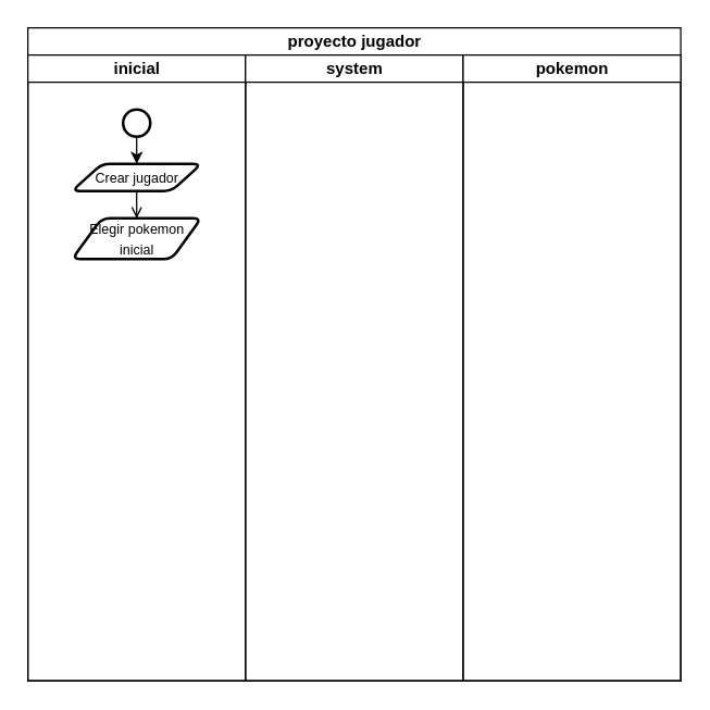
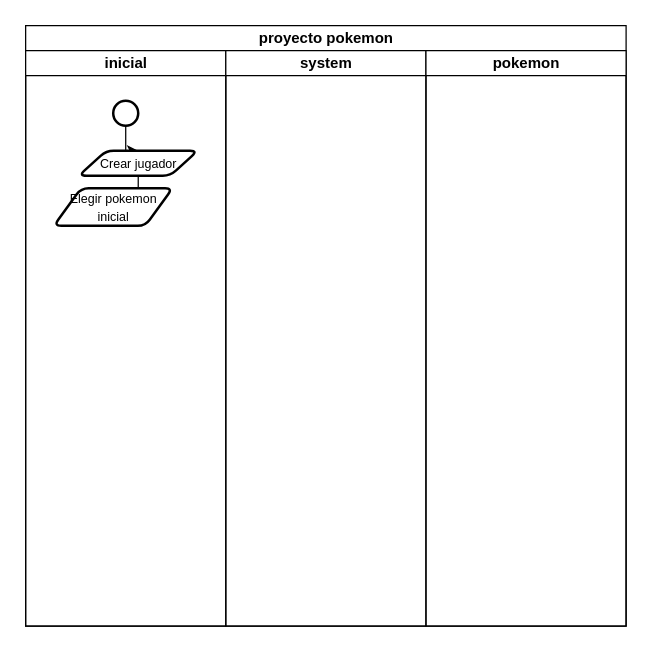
  <mxCell id="0" />
  <mxCell id="1" parent="0" />
- <mxCell id="2" value="proyecto jugador" style="swimlane;childLayout=stackLayout;resizeParent=1;resizeParentMax=0;startSize=20;html=1;" vertex="1" parent="1"><mxGeometry x="20" y="20" width="480" height="480" as="geometry" /></mxCell>
+ <mxCell id="2" value="proyecto pokemon" style="swimlane;childLayout=stackLayout;resizeParent=1;resizeParentMax=0;startSize=20;html=1;" vertex="1" parent="1"><mxGeometry x="20" y="20" width="480" height="480" as="geometry" /></mxCell>
  <mxCell id="3" value="inicial" style="swimlane;startSize=20;html=1;" vertex="1" parent="2"><mxGeometry y="20" width="160" height="460" as="geometry" /></mxCell>
  <mxCell id="4" style="edgeStyle=orthogonalEdgeStyle;rounded=0;orthogonalLoop=1;jettySize=auto;html=1;entryX=0.5;entryY=0;entryDx=0;entryDy=0;" edge="1" parent="3" source="5" target="7"><mxGeometry relative="1" as="geometry" /></mxCell>
  <mxCell id="5" value="" style="strokeWidth=2;html=1;shape=mxgraph.flowchart.start_2;whiteSpace=wrap;" vertex="1" parent="3"><mxGeometry x="70" y="40" width="20" height="20" as="geometry" /></mxCell>
  <mxCell id="6" style="edgeStyle=orthogonalEdgeStyle;rounded=0;orthogonalLoop=1;jettySize=auto;html=1;entryX=0.5;entryY=0;entryDx=0;entryDy=0;endArrow=open;" edge="1" parent="3" source="7" target="8"><mxGeometry relative="1" as="geometry" /></mxCell>
- <mxCell id="7" value="&lt;font style=&quot;font-size: 10px;&quot;&gt;Crear jugador&lt;/font&gt;" style="shape=parallelogram;html=1;strokeWidth=2;perimeter=parallelogramPerimeter;whiteSpace=wrap;rounded=1;arcSize=12;size=0.23;" vertex="1" parent="3"><mxGeometry x="32.5" y="80" width="95" height="20" as="geometry" /></mxCell>
- <mxCell id="8" value="&lt;font style=&quot;font-size: 10px;&quot;&gt;Elegir pokemon inicial&lt;/font&gt;" style="shape=parallelogram;html=1;strokeWidth=2;perimeter=parallelogramPerimeter;whiteSpace=wrap;rounded=1;arcSize=12;size=0.23;" vertex="1" parent="3"><mxGeometry x="32.5" y="120" width="95" height="30" as="geometry" /></mxCell>
+ <mxCell id="7" value="&lt;font style=&quot;font-size: 10px;&quot;&gt;Crear jugador&lt;/font&gt;" style="shape=parallelogram;html=1;strokeWidth=2;perimeter=parallelogramPerimeter;whiteSpace=wrap;rounded=1;arcSize=12;size=0.23;" vertex="1" parent="3"><mxGeometry x="42.5" y="80" width="95" height="20" as="geometry" /></mxCell>
+ <mxCell id="8" value="&lt;font style=&quot;font-size: 10px;&quot;&gt;Elegir pokemon inicial&lt;/font&gt;" style="shape=parallelogram;html=1;strokeWidth=2;perimeter=parallelogramPerimeter;whiteSpace=wrap;rounded=1;arcSize=12;size=0.23;" vertex="1" parent="3"><mxGeometry x="22.5" y="110" width="95" height="30" as="geometry" /></mxCell>
  <mxCell id="9" value="system" style="swimlane;startSize=20;html=1;" vertex="1" parent="2"><mxGeometry x="160" y="20" width="160" height="460" as="geometry" /></mxCell>
  <mxCell id="10" value="pokemon" style="swimlane;startSize=20;html=1;" vertex="1" parent="2"><mxGeometry x="320" y="20" width="160" height="460" as="geometry" /></mxCell>
